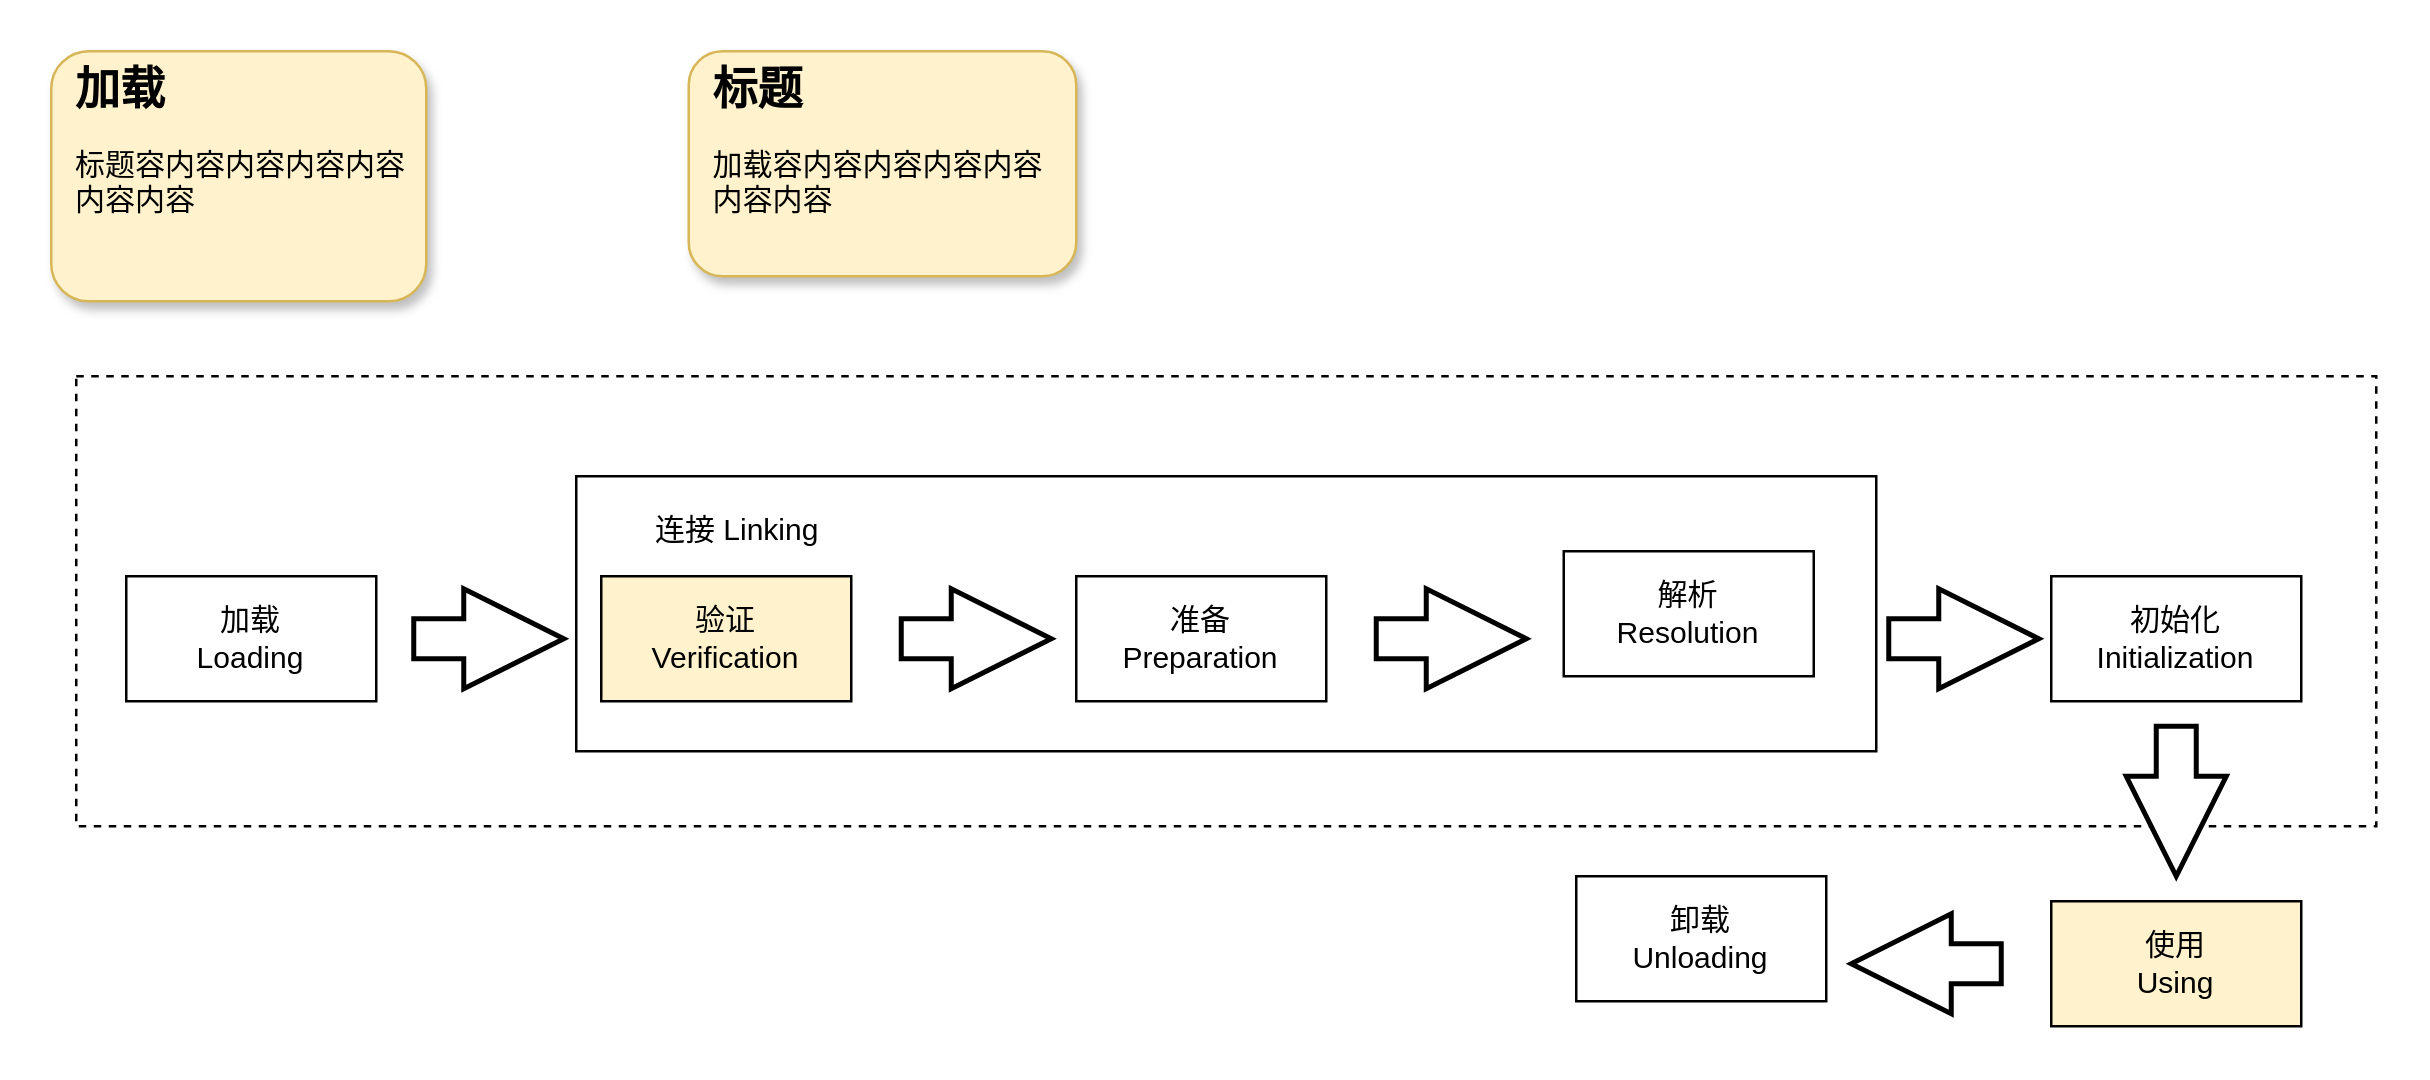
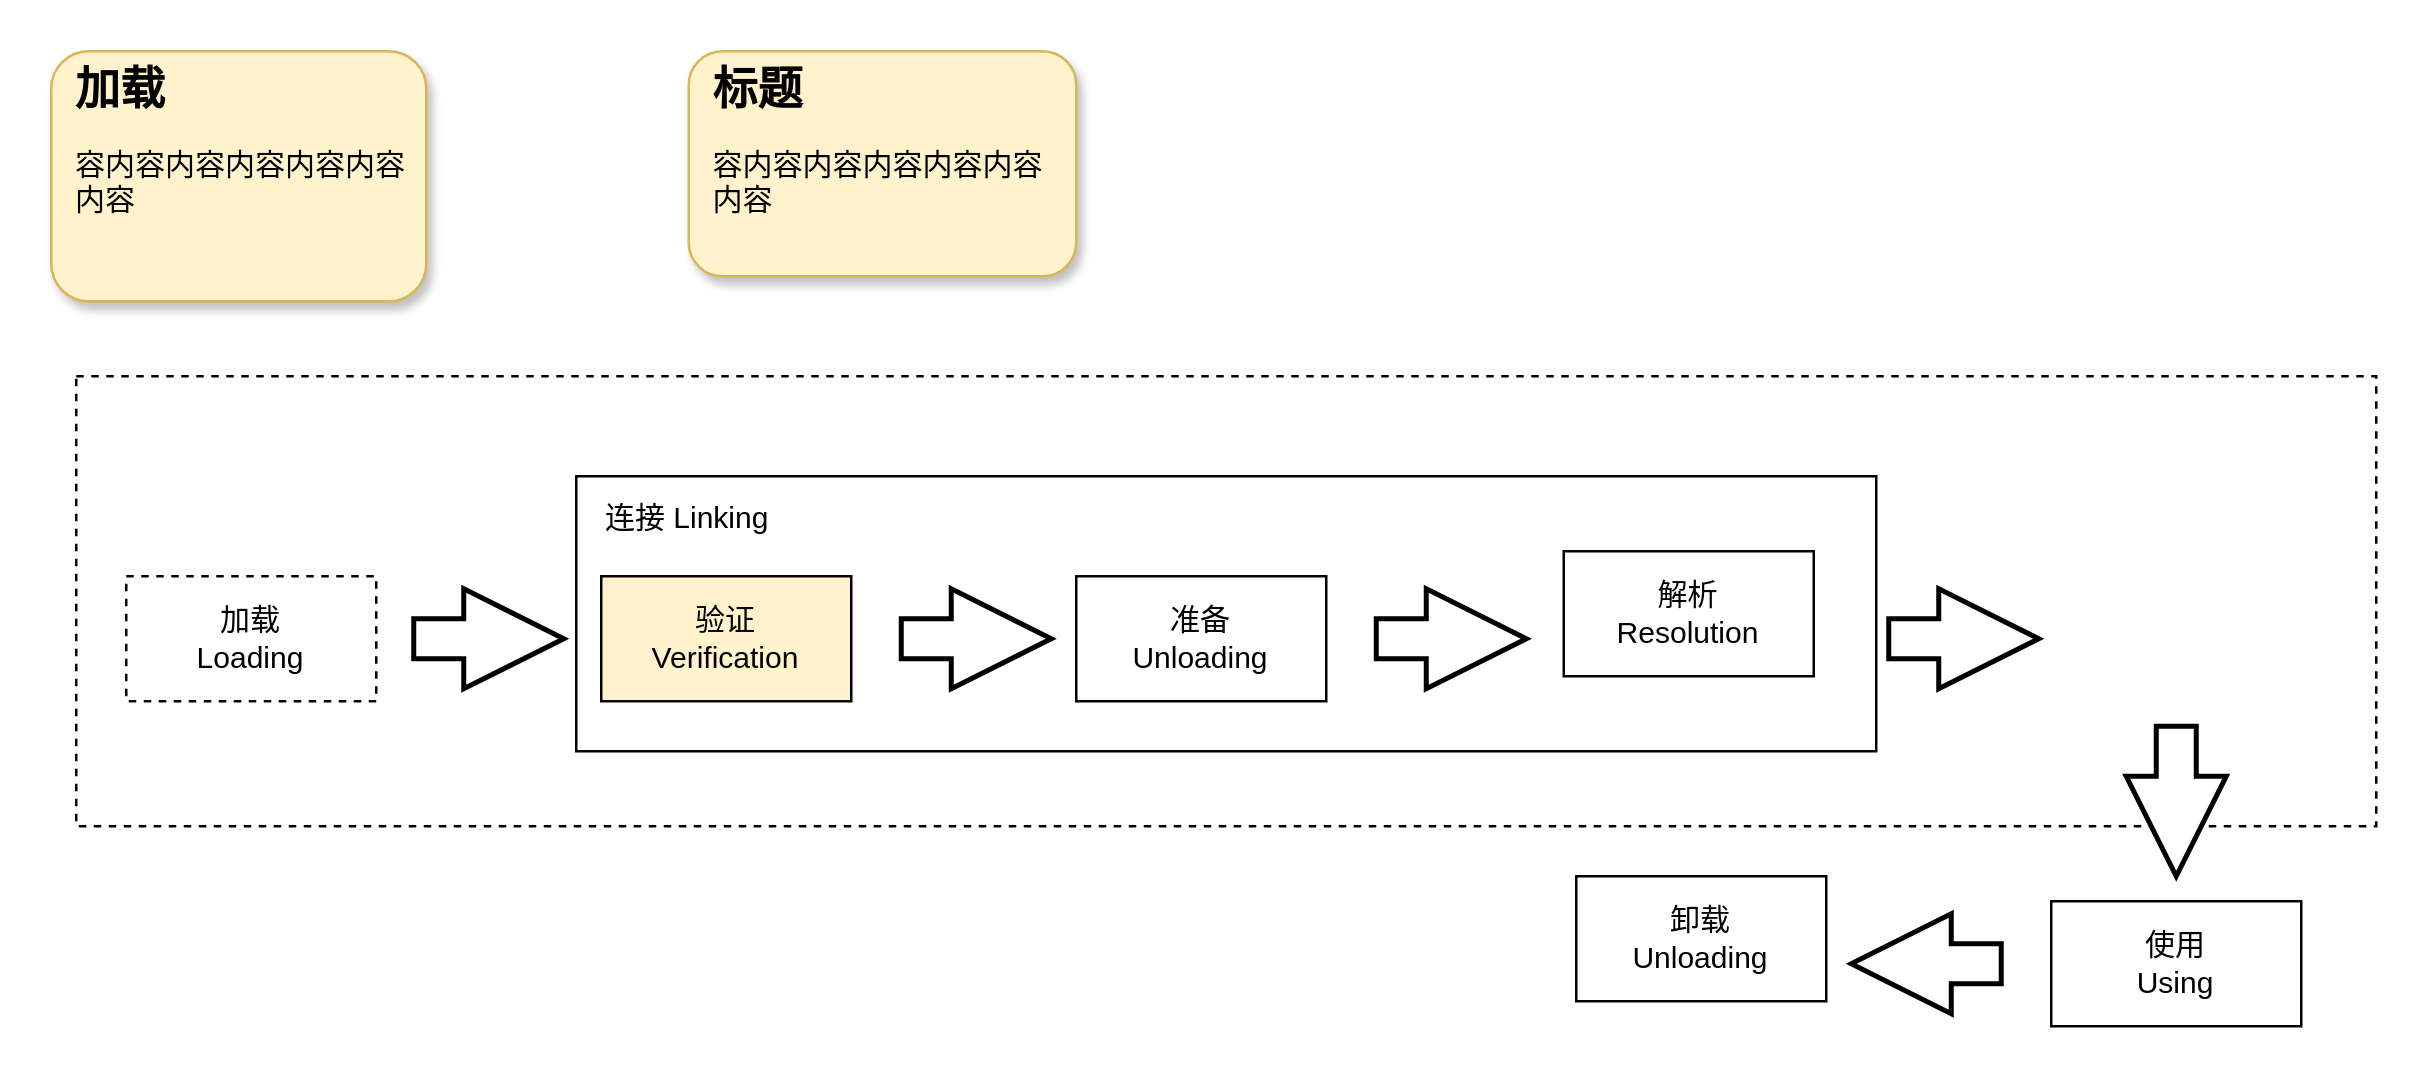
  <mxCell id="0" />
  <mxCell id="1" parent="0" />
  <mxCell id="2" value="" style="rounded=0;whiteSpace=wrap;html=1;dashed=1;" vertex="1" parent="1"><mxGeometry x="30" y="150" width="920" height="180" as="geometry" /></mxCell>
  <mxCell id="3" value="" style="rounded=0;whiteSpace=wrap;html=1;" vertex="1" parent="1"><mxGeometry x="230" y="190" width="520" height="110" as="geometry" /></mxCell>
- <mxCell id="4" value="加载&lt;br&gt;Loading" style="rounded=0;whiteSpace=wrap;html=1;" vertex="1" parent="1"><mxGeometry x="50" y="230" width="100" height="50" as="geometry" /></mxCell>
+ <mxCell id="4" value="加载&lt;br&gt;Loading" style="rounded=0;whiteSpace=wrap;html=1;dashed=1;" vertex="1" parent="1"><mxGeometry x="50" y="230" width="100" height="50" as="geometry" /></mxCell>
  <mxCell id="5" value="验证&lt;br&gt;Verification" style="rounded=0;whiteSpace=wrap;html=1;fillColor=#fff2cc;" vertex="1" parent="1"><mxGeometry x="240" y="230" width="100" height="50" as="geometry" /></mxCell>
- <mxCell id="6" value="准备&lt;br&gt;Preparation" style="rounded=0;whiteSpace=wrap;html=1;" vertex="1" parent="1"><mxGeometry x="430" y="230" width="100" height="50" as="geometry" /></mxCell>
+ <mxCell id="6" value="准备&lt;br&gt;Unloading" style="rounded=0;whiteSpace=wrap;html=1;" vertex="1" parent="1"><mxGeometry x="430" y="230" width="100" height="50" as="geometry" /></mxCell>
  <mxCell id="7" value="解析&lt;br&gt;Resolution" style="rounded=0;whiteSpace=wrap;html=1;" vertex="1" parent="1"><mxGeometry x="625" y="220" width="100" height="50" as="geometry" /></mxCell>
- <mxCell id="8" value="初始化&lt;br&gt;Initialization" style="rounded=0;whiteSpace=wrap;html=1;" vertex="1" parent="1"><mxGeometry x="820" y="230" width="100" height="50" as="geometry" /></mxCell>
- <mxCell id="9" value="使用&lt;br&gt;Using" style="rounded=0;whiteSpace=wrap;html=1;fillColor=#fff2cc;" vertex="1" parent="1"><mxGeometry x="820" y="360" width="100" height="50" as="geometry" /></mxCell>
+ <mxCell id="9" value="使用&lt;br&gt;Using" style="rounded=0;whiteSpace=wrap;html=1;" vertex="1" parent="1"><mxGeometry x="820" y="360" width="100" height="50" as="geometry" /></mxCell>
  <mxCell id="10" value="卸载&lt;br&gt;Unloading" style="rounded=0;whiteSpace=wrap;html=1;" vertex="1" parent="1"><mxGeometry x="630" y="350" width="100" height="50" as="geometry" /></mxCell>
  <mxCell id="11" value="" style="verticalLabelPosition=bottom;verticalAlign=top;html=1;strokeWidth=2;shape=mxgraph.arrows2.arrow;dy=0.6;dx=40;notch=0;" vertex="1" parent="1"><mxGeometry x="165" y="235" width="60" height="40" as="geometry" /></mxCell>
  <mxCell id="12" value="" style="verticalLabelPosition=bottom;verticalAlign=top;html=1;strokeWidth=2;shape=mxgraph.arrows2.arrow;dy=0.6;dx=40;notch=0;" vertex="1" parent="1"><mxGeometry x="360" y="235" width="60" height="40" as="geometry" /></mxCell>
  <mxCell id="13" value="" style="verticalLabelPosition=bottom;verticalAlign=top;html=1;strokeWidth=2;shape=mxgraph.arrows2.arrow;dy=0.6;dx=40;notch=0;" vertex="1" parent="1"><mxGeometry x="550" y="235" width="60" height="40" as="geometry" /></mxCell>
  <mxCell id="14" value="" style="verticalLabelPosition=bottom;verticalAlign=top;html=1;strokeWidth=2;shape=mxgraph.arrows2.arrow;dy=0.6;dx=40;notch=0;" vertex="1" parent="1"><mxGeometry x="755" y="235" width="60" height="40" as="geometry" /></mxCell>
  <mxCell id="15" value="" style="verticalLabelPosition=bottom;verticalAlign=top;html=1;strokeWidth=2;shape=mxgraph.arrows2.arrow;dy=0.6;dx=40;notch=0;rotation=90;" vertex="1" parent="1"><mxGeometry x="840" y="300" width="60" height="40" as="geometry" /></mxCell>
  <mxCell id="16" value="" style="verticalLabelPosition=bottom;verticalAlign=top;html=1;strokeWidth=2;shape=mxgraph.arrows2.arrow;dy=0.6;dx=40;notch=0;rotation=-180;" vertex="1" parent="1"><mxGeometry x="740" y="365" width="60" height="40" as="geometry" /></mxCell>
- <mxCell id="17" value="连接 Linking" style="text;html=1;strokeColor=none;fillColor=none;align=left;verticalAlign=middle;whiteSpace=wrap;rounded=0;" vertex="1" parent="1"><mxGeometry x="260" y="202" width="100" height="20" as="geometry" /></mxCell>
- <mxCell id="18" value="&lt;h1 style=&quot;font-size: 18px ; line-height: 110%&quot;&gt;加载&lt;/h1&gt;标题容内容内容内容内容内容内容&lt;p style=&quot;line-height: 100%&quot;&gt;&amp;nbsp;&lt;/p&gt;" style="text;html=1;strokeColor=#d6b656;fillColor=#fff2cc;spacing=10;spacingTop=-20;whiteSpace=wrap;overflow=hidden;rounded=1;shadow=1;" vertex="1" parent="1"><mxGeometry x="20" y="20" width="150" height="100" as="geometry" /></mxCell>
- <mxCell id="19" value="&lt;h1 style=&quot;font-size: 18px ; line-height: 110%&quot;&gt;标题&lt;/h1&gt;加载容内容内容内容内容内容内容&lt;p style=&quot;line-height: 100%&quot;&gt;&amp;nbsp;&lt;/p&gt;" style="text;html=1;strokeColor=#d6b656;fillColor=#fff2cc;spacing=10;spacingTop=-20;whiteSpace=wrap;overflow=hidden;rounded=1;shadow=1;" vertex="1" parent="1"><mxGeometry x="275" y="20" width="155" height="90" as="geometry" /></mxCell>
+ <mxCell id="17" value="连接 Linking" style="text;html=1;strokeColor=none;fillColor=none;align=left;verticalAlign=middle;whiteSpace=wrap;rounded=0;" vertex="1" parent="1"><mxGeometry x="240" y="197" width="100" height="20" as="geometry" /></mxCell>
+ <mxCell id="18" value="&lt;h1 style=&quot;font-size: 18px ; line-height: 110%&quot;&gt;加载&lt;/h1&gt;容内容内容内容内容内容内容&lt;p style=&quot;line-height: 100%&quot;&gt;&amp;nbsp;&lt;/p&gt;" style="text;html=1;strokeColor=#d6b656;fillColor=#fff2cc;spacing=10;spacingTop=-20;whiteSpace=wrap;overflow=hidden;rounded=1;shadow=1;" vertex="1" parent="1"><mxGeometry x="20" y="20" width="150" height="100" as="geometry" /></mxCell>
+ <mxCell id="19" value="&lt;h1 style=&quot;font-size: 18px ; line-height: 110%&quot;&gt;标题&lt;/h1&gt;容内容内容内容内容内容内容&lt;p style=&quot;line-height: 100%&quot;&gt;&amp;nbsp;&lt;/p&gt;" style="text;html=1;strokeColor=#d6b656;fillColor=#fff2cc;spacing=10;spacingTop=-20;whiteSpace=wrap;overflow=hidden;rounded=1;shadow=1;" vertex="1" parent="1"><mxGeometry x="275" y="20" width="155" height="90" as="geometry" /></mxCell>
